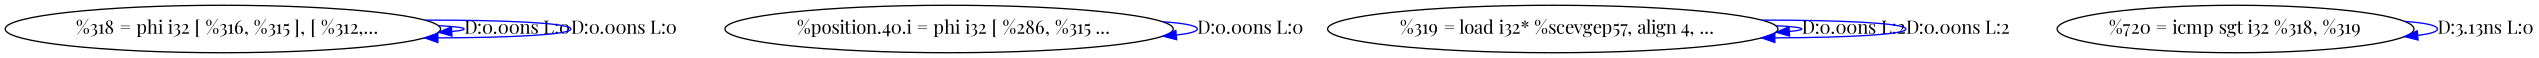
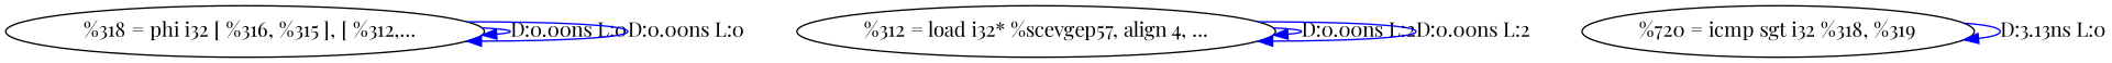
  digraph {
    fontname="Playfair Display"
    node [fontname="Playfair Display"]
    edge [color=blue fontname="Playfair Display"]
    n1 [label="  %318 = phi i32 [ %316, %315 ], [ %312,..."]
-   n2 [label="  %position.40.i = phi i32 [ %286, %315 ..."]
-   n3 [label="  %319 = load i32* %scevgep57, align 4, ..."]
+   n3 [label="%312 = load i32* %scevgep57, align 4, ..."]
    n4 [label="%720 = icmp sgt i32 %318, %319"]
    n1 -> n1 [label="D:0.00ns L:0"]
    n1 -> n1 [label="D:0.00ns L:0"]
-   n2 -> n2 [label="D:0.00ns L:0"]
    n3 -> n3 [label="D:0.00ns L:2"]
    n3 -> n3 [label="D:0.00ns L:2"]
    n4 -> n4 [label="D:3.13ns L:0"]
  }
